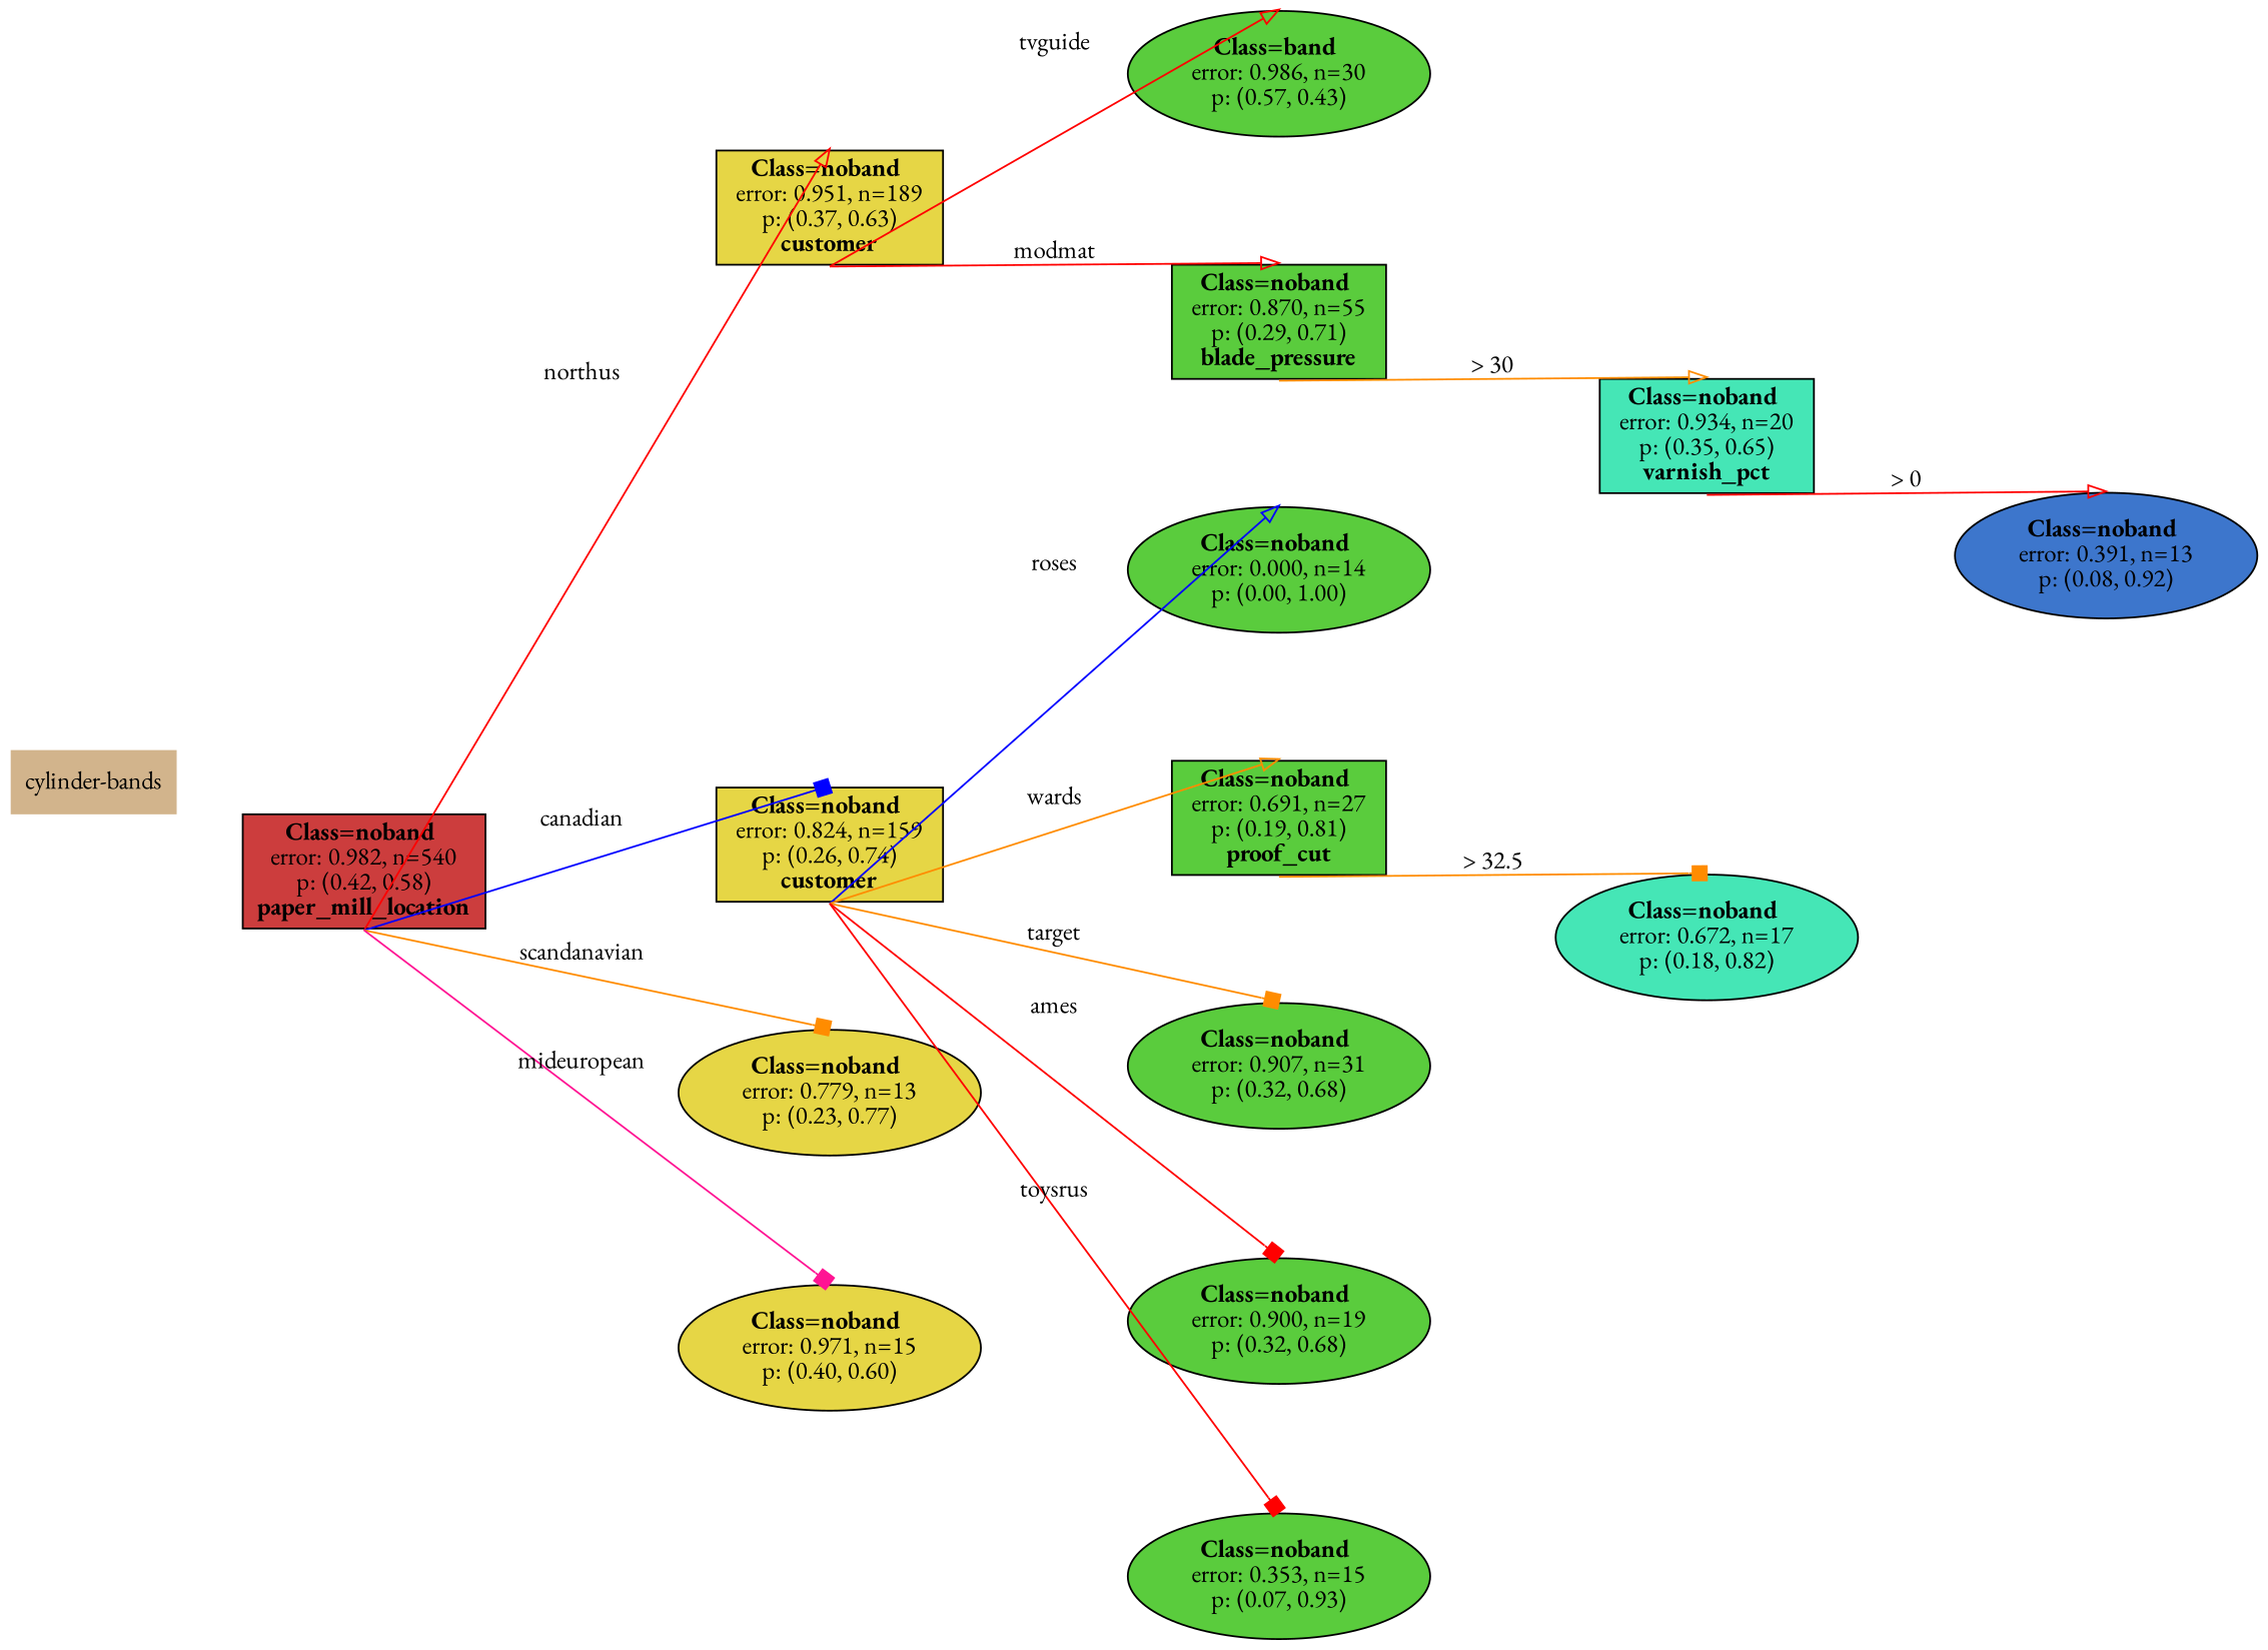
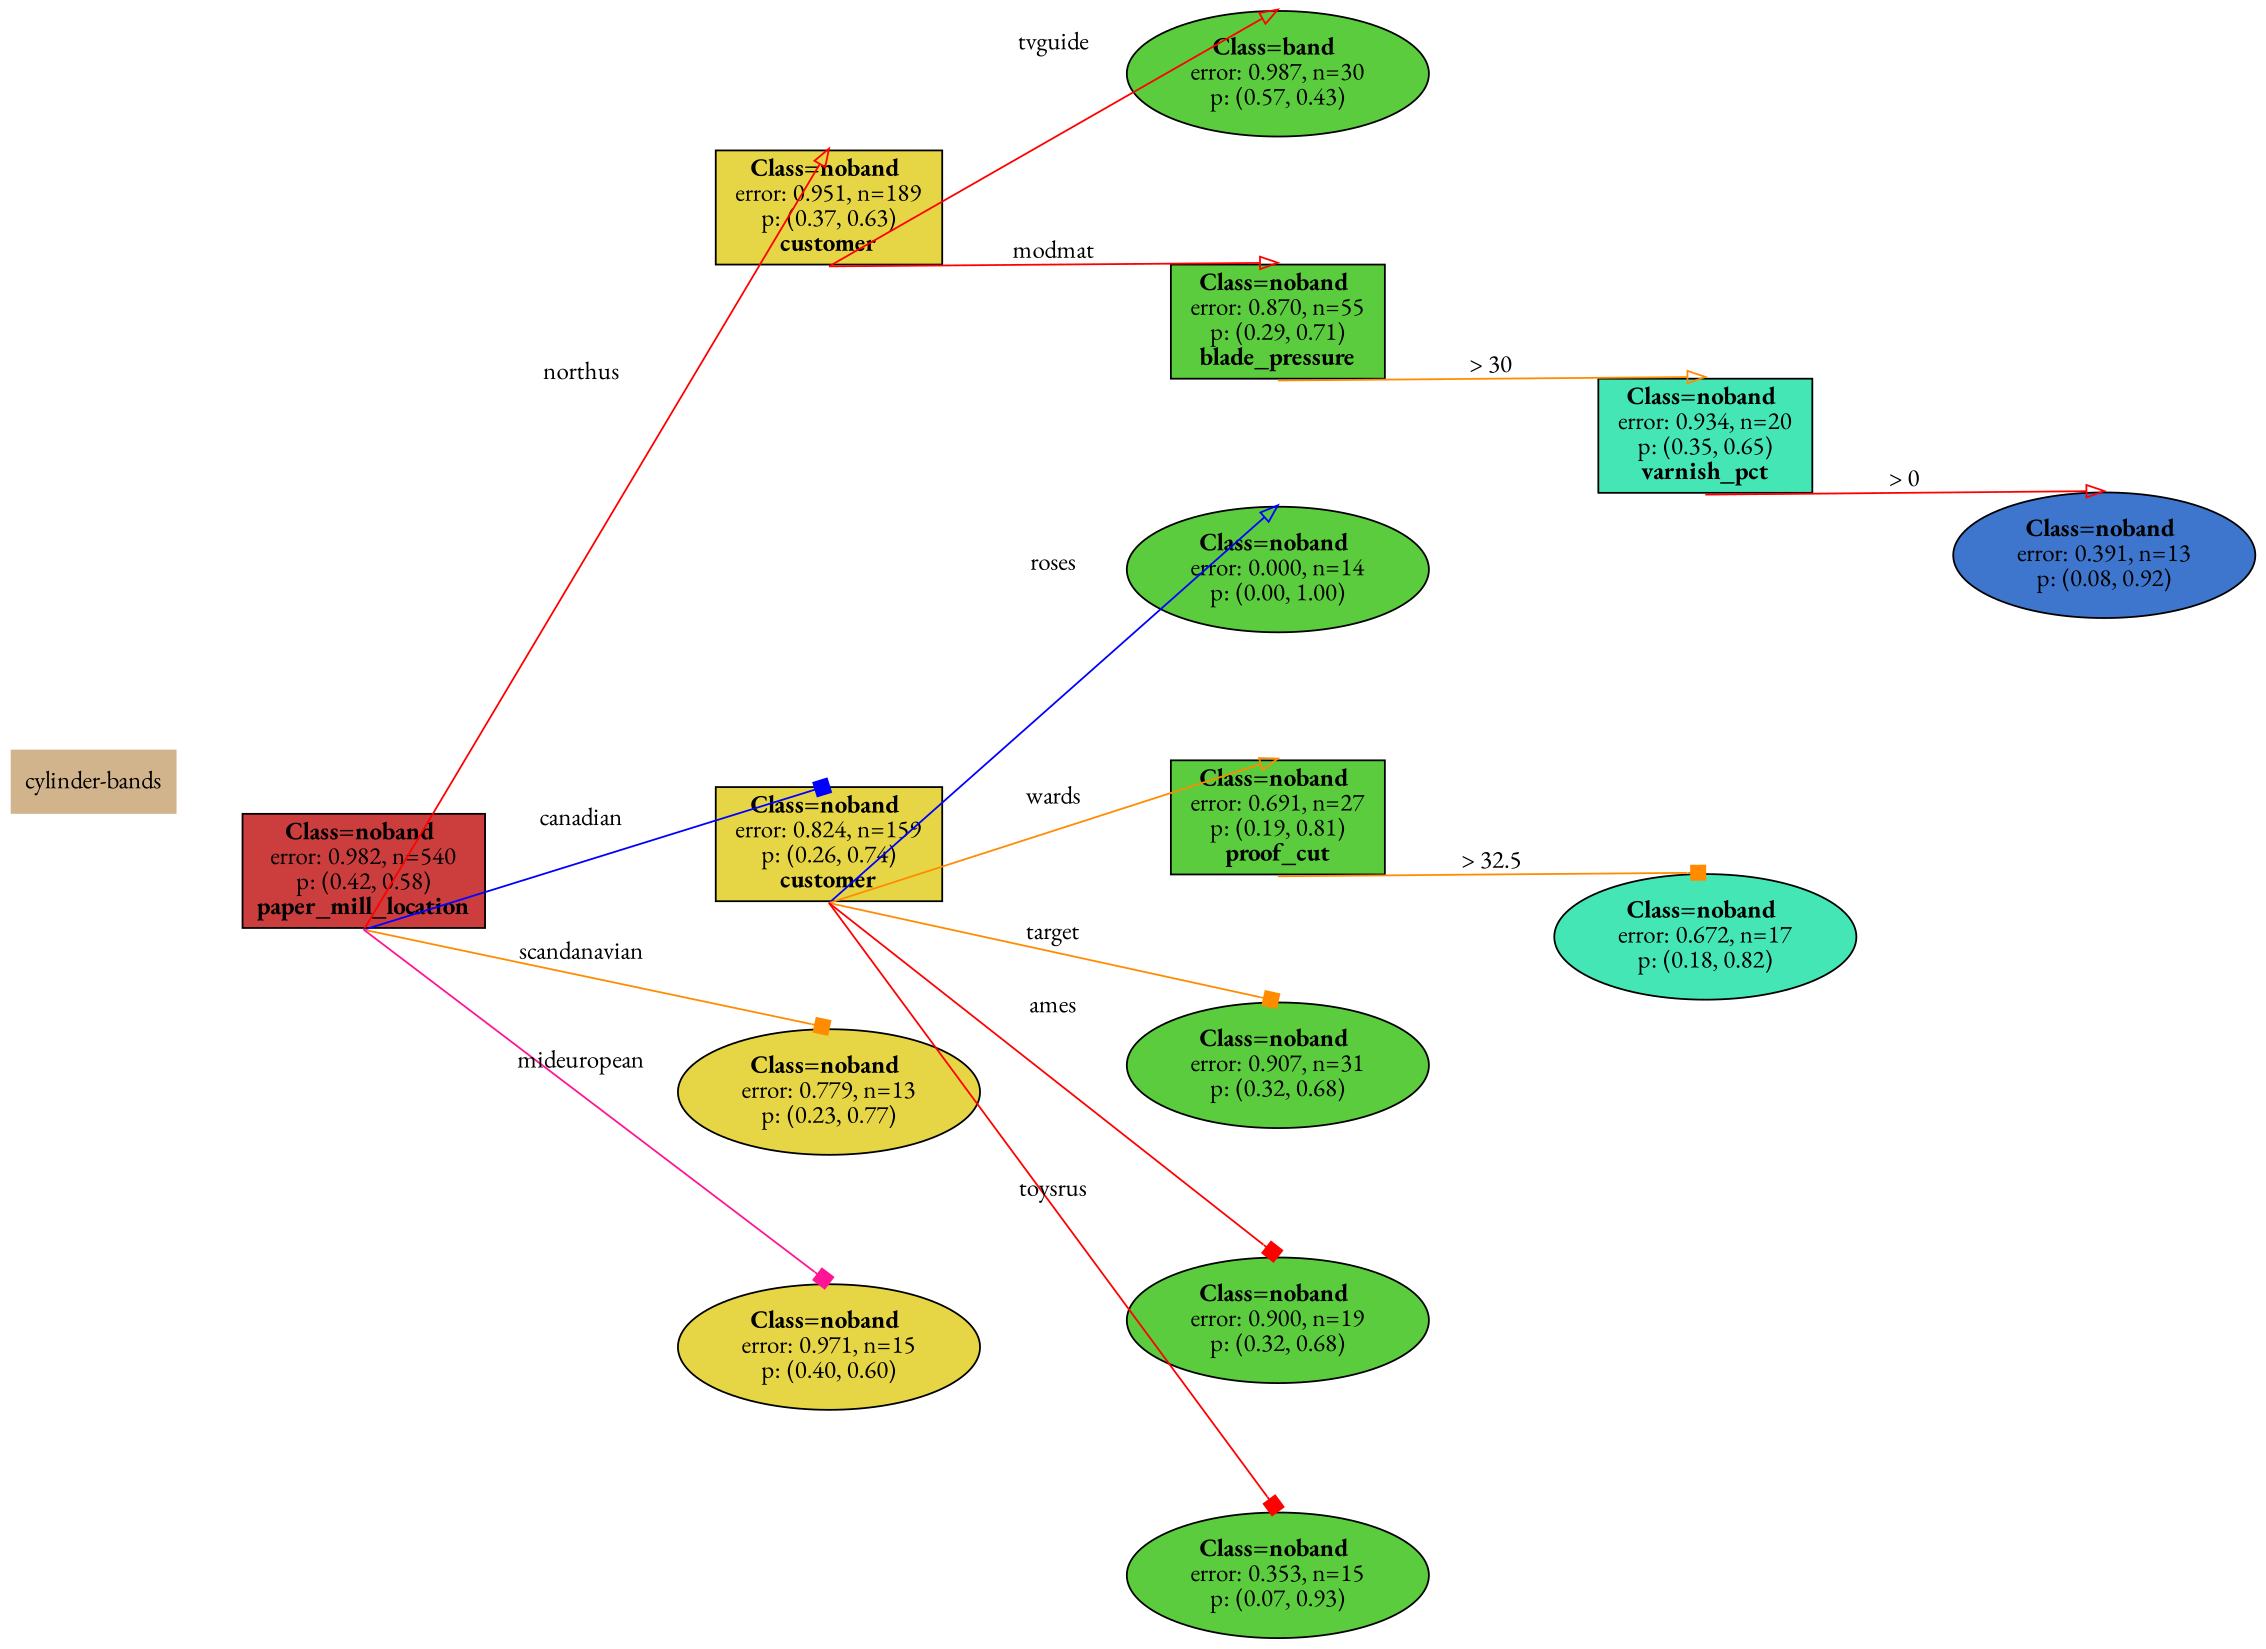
  digraph {
    nodesep=1
    ranksep=0.5
    splines=false
    rankdir=LR
    fontname="EB Garamond"
    node [color=black fillcolor="0.300 0.7 0.800" fontname="EB Garamond" shape=oval style=filled]
    edge [fontname="EB Garamond" headport=n tailport=s color=red arrowhead=onormal]
    n1 [fillcolor=tan label="cylinder-bands" shape=plaintext]
    n2 [fillcolor="0.000 0.7 0.800" label=<<b> Class=noband </b> <br/> error: 0.982, n=540 <br/> p: (0.42, 0.58) <br/><b>paper_mill_location</b>> shape=rect]
    n3 [fillcolor="0.150 0.7 0.900" label=<<b> Class=noband </b> <br/> error: 0.951, n=189 <br/> p: (0.37, 0.63) <br/><b>customer</b>> shape=rect]
    n4 [fillcolor="0.150 0.7 0.900" label=<<b> Class=noband </b> <br/> error: 0.824, n=159 <br/> p: (0.26, 0.74) <br/><b>customer</b>> shape=rect]
    n5 [fillcolor="0.150 0.7 0.900" label=<<b> Class=noband </b> <br/> error: 0.779, n=13 <br/> p: (0.23, 0.77) >]
    n6 [fillcolor="0.150 0.7 0.900" label=<<b> Class=noband </b> <br/> error: 0.971, n=15 <br/> p: (0.40, 0.60) >]
-   n7 [label=<<b> Class=band </b> <br/> error: 0.986, n=30 <br/> p: (0.57, 0.43) >]
+   n7 [label=<<b> Class=band </b> <br/> error: 0.987, n=30 <br/> p: (0.57, 0.43) >]
    n8 [label=<<b> Class=noband </b> <br/> error: 0.870, n=55 <br/> p: (0.29, 0.71) <br/><b>blade_pressure</b>> shape=rect]
    n9 [fillcolor="0.450 0.7 0.900" label=<<b> Class=noband </b> <br/> error: 0.934, n=20 <br/> p: (0.35, 0.65) <br/><b>varnish_pct</b>> shape=rect]
    n10 [fillcolor="0.600 0.7 0.800" label=<<b> Class=noband </b> <br/> error: 0.391, n=13 <br/> p: (0.08, 0.92) >]
    n11 [label=<<b> Class=noband </b> <br/> error: 0.000, n=14 <br/> p: (0.00, 1.00) >]
    n12 [label=<<b> Class=noband </b> <br/> error: 0.691, n=27 <br/> p: (0.19, 0.81) <br/><b>proof_cut</b>> shape=rect]
    n13 [label=<<b> Class=noband </b> <br/> error: 0.907, n=31 <br/> p: (0.32, 0.68) >]
    n14 [label=<<b> Class=noband </b> <br/> error: 0.900, n=19 <br/> p: (0.32, 0.68) >]
    n15 [label=<<b> Class=noband </b> <br/> error: 0.353, n=15 <br/> p: (0.07, 0.93) >]
    n16 [fillcolor="0.450 0.7 0.900" label=<<b> Class=noband </b> <br/> error: 0.672, n=17 <br/> p: (0.18, 0.82) >]
    n1 -> n2 [style=invis color="" arrowhead=""]
    n2 -> n3 [label=northus]
    n2 -> n4 [label=canadian color=blue arrowhead=box]
    n2 -> n5 [label=scandanavian color=darkorange arrowhead=box]
    n2 -> n6 [label=mideuropean color=deeppink arrowhead=box]
    n3 -> n7 [label=tvguide]
    n3 -> n8 [label=modmat]
    n4 -> n11 [label=roses color=blue]
    n4 -> n12 [label=wards color=darkorange]
    n4 -> n13 [label=target color=darkorange arrowhead=box]
    n4 -> n14 [label=ames arrowhead=box]
    n4 -> n15 [label=toysrus arrowhead=box]
    n8 -> n9 [label="> 30" color=darkorange]
    n9 -> n10 [label="> 0"]
    n12 -> n16 [label="> 32.5" color=darkorange arrowhead=box]
  }
